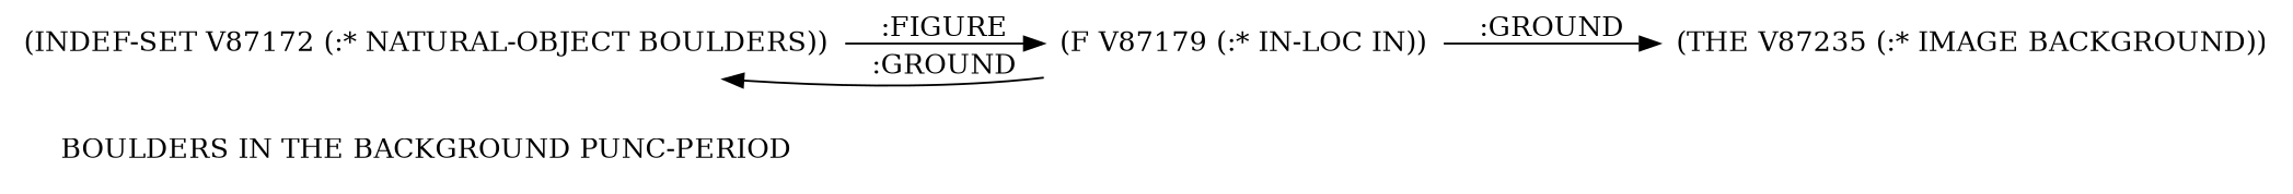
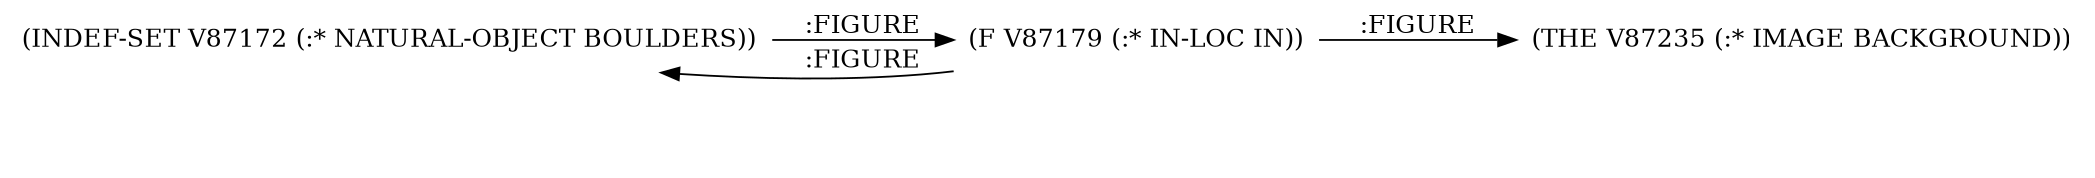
  digraph {
    rankdir=LR
    node [shape=none]
-   "BOULDERS IN THE BACKGROUND PUNC-PERIOD"
    n2 [label="(INDEF-SET V87172 (:* NATURAL-OBJECT BOULDERS))"]
    n3 [label="(F V87179 (:* IN-LOC IN))"]
    n4 [label="(THE V87235 (:* IMAGE BACKGROUND))"]
    n2 -> n3 [label=":FIGURE"]
-   n3 -> n2 [label=":GROUND"]
-   n3 -> n4 [label=":GROUND"]
+   n3 -> n2 [label=":FIGURE"]
+   n3 -> n4 [label=":FIGURE"]
  }
